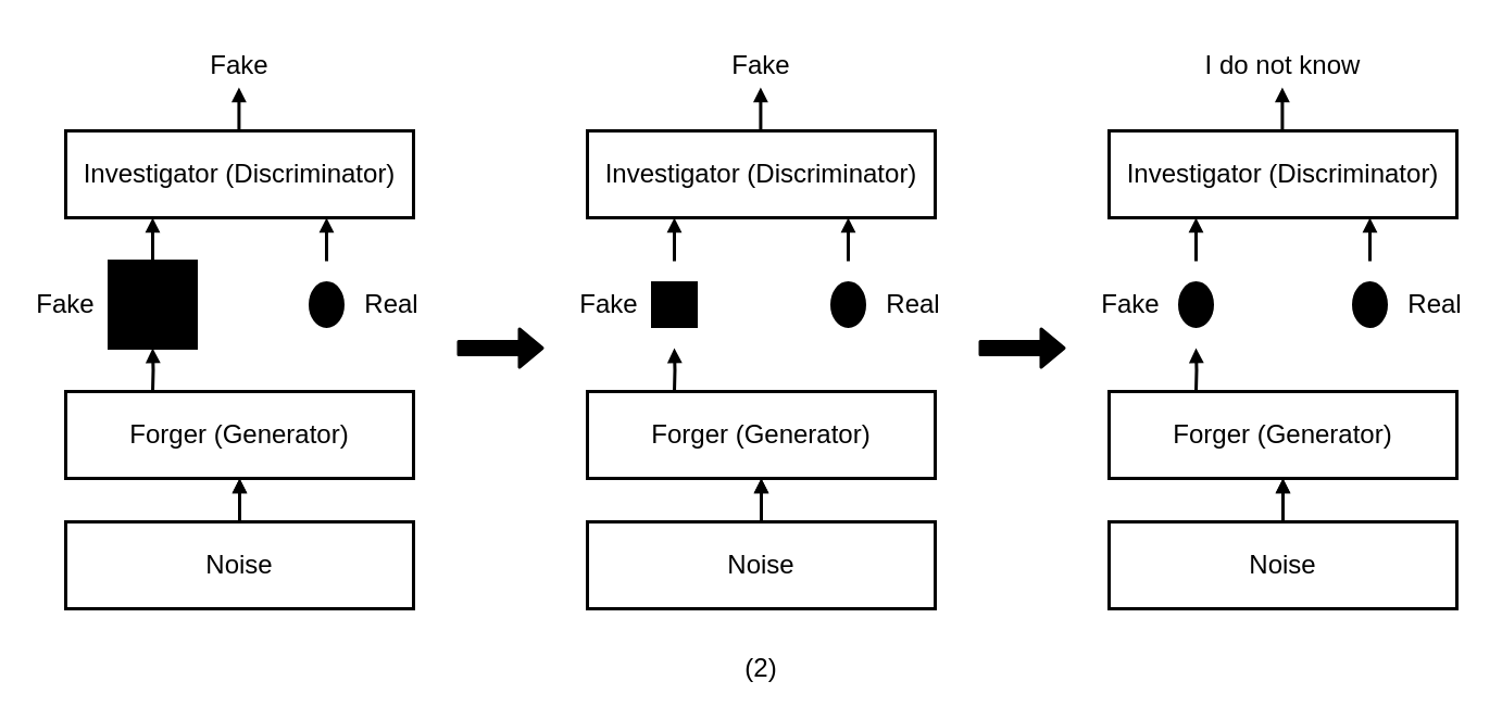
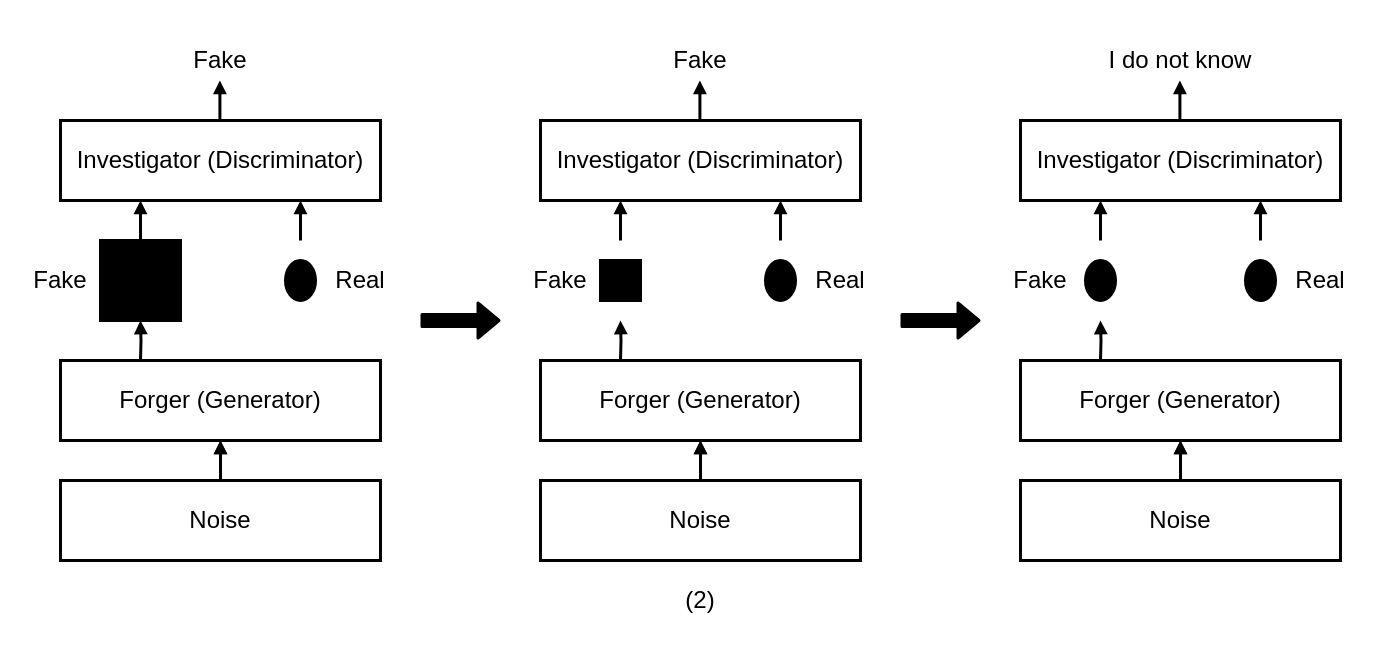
  <mxCell id="0" />
  <mxCell id="1" parent="0" />
  <mxCell id="2" value="" style="rounded=0;whiteSpace=wrap;html=1;strokeWidth=3;" parent="1" vertex="1"><mxGeometry x="60" y="120" width="320" height="80" as="geometry" /></mxCell>
  <mxCell id="3" value="&lt;font style=&quot;font-size: 24px&quot;&gt;Investigator (Discriminator)&lt;/font&gt;" style="text;html=1;strokeColor=none;fillColor=none;align=center;verticalAlign=middle;whiteSpace=wrap;rounded=0;strokeWidth=3;" parent="1" vertex="1"><mxGeometry x="60" y="120" width="320" height="80" as="geometry" /></mxCell>
  <mxCell id="4" value="" style="rounded=0;whiteSpace=wrap;html=1;strokeWidth=3;" parent="1" vertex="1"><mxGeometry x="60" y="360" width="320" height="80" as="geometry" /></mxCell>
  <mxCell id="5" value="&lt;font style=&quot;font-size: 24px&quot;&gt;Forger (Generator)&lt;/font&gt;" style="text;html=1;strokeColor=none;fillColor=none;align=center;verticalAlign=middle;whiteSpace=wrap;rounded=0;strokeWidth=3;" parent="1" vertex="1"><mxGeometry x="60" y="360" width="320" height="80" as="geometry" /></mxCell>
  <mxCell id="6" value="" style="whiteSpace=wrap;html=1;aspect=fixed;strokeWidth=3;fillColor=#000000;" parent="1" vertex="1"><mxGeometry x="100" y="240" width="80" height="80" as="geometry" /></mxCell>
  <mxCell id="7" value="" style="ellipse;whiteSpace=wrap;html=1;strokeWidth=3;rotation=90;fillColor=#000000;" parent="1" vertex="1"><mxGeometry x="280" y="265" width="40" height="30" as="geometry" /></mxCell>
  <mxCell id="8" value="" style="shape=flexArrow;endArrow=classic;html=1;strokeWidth=3;fillColor=#000000;" parent="1" edge="1"><mxGeometry width="50" height="50" relative="1" as="geometry"><mxPoint x="420" y="320" as="sourcePoint" /><mxPoint x="500" y="320" as="targetPoint" /></mxGeometry></mxCell>
  <mxCell id="9" value="" style="rounded=0;whiteSpace=wrap;html=1;strokeWidth=3;" parent="1" vertex="1"><mxGeometry x="60" y="480" width="320" height="80" as="geometry" /></mxCell>
  <mxCell id="10" value="" style="edgeStyle=orthogonalEdgeStyle;rounded=0;orthogonalLoop=1;jettySize=auto;html=1;endArrow=block;endFill=1;strokeWidth=3;fillColor=#000000;" parent="1" source="11" target="5" edge="1"><mxGeometry relative="1" as="geometry" /></mxCell>
  <mxCell id="11" value="&lt;span style=&quot;font-size: 24px&quot;&gt;Noise&lt;/span&gt;" style="text;html=1;strokeColor=none;fillColor=none;align=center;verticalAlign=middle;whiteSpace=wrap;rounded=0;strokeWidth=3;" parent="1" vertex="1"><mxGeometry x="60" y="480" width="320" height="80" as="geometry" /></mxCell>
  <mxCell id="12" value="" style="endArrow=block;html=1;strokeWidth=3;endFill=1;" parent="1" edge="1"><mxGeometry width="50" height="50" relative="1" as="geometry"><mxPoint x="220" y="480" as="sourcePoint" /><mxPoint x="220" y="440" as="targetPoint" /></mxGeometry></mxCell>
  <mxCell id="13" value="&lt;span style=&quot;font-size: 24px&quot;&gt;Fake&lt;/span&gt;" style="text;html=1;strokeColor=none;fillColor=none;align=center;verticalAlign=middle;whiteSpace=wrap;rounded=0;strokeWidth=3;" parent="1" vertex="1"><mxGeometry x="20" y="240" width="80" height="80" as="geometry" /></mxCell>
  <mxCell id="14" value="&lt;span style=&quot;font-size: 24px&quot;&gt;Real&lt;/span&gt;" style="text;html=1;strokeColor=none;fillColor=none;align=center;verticalAlign=middle;whiteSpace=wrap;rounded=0;strokeWidth=3;" parent="1" vertex="1"><mxGeometry x="320" y="240" width="80" height="80" as="geometry" /></mxCell>
  <mxCell id="15" value="&lt;span style=&quot;font-size: 24px&quot;&gt;Fake&lt;/span&gt;" style="text;html=1;strokeColor=none;fillColor=none;align=center;verticalAlign=middle;whiteSpace=wrap;rounded=0;strokeWidth=3;" parent="1" vertex="1"><mxGeometry x="60" y="20" width="320" height="80" as="geometry" /></mxCell>
  <mxCell id="16" value="" style="endArrow=block;html=1;strokeWidth=3;endFill=1;entryX=0.25;entryY=1;entryDx=0;entryDy=0;" parent="1" target="3" edge="1"><mxGeometry width="50" height="50" relative="1" as="geometry"><mxPoint x="140" y="240" as="sourcePoint" /><mxPoint x="149.41" y="170" as="targetPoint" /></mxGeometry></mxCell>
  <mxCell id="17" value="" style="endArrow=block;html=1;strokeWidth=3;endFill=1;entryX=0.25;entryY=1;entryDx=0;entryDy=0;" parent="1" edge="1"><mxGeometry width="50" height="50" relative="1" as="geometry"><mxPoint x="300" y="240" as="sourcePoint" /><mxPoint x="300" y="200" as="targetPoint" /></mxGeometry></mxCell>
  <mxCell id="18" value="" style="edgeStyle=orthogonalEdgeStyle;rounded=0;orthogonalLoop=1;jettySize=auto;html=1;endArrow=block;endFill=1;strokeWidth=3;fillColor=#000000;" parent="1" edge="1"><mxGeometry relative="1" as="geometry"><mxPoint x="140" y="360" as="sourcePoint" /><mxPoint x="140" y="320" as="targetPoint" /></mxGeometry></mxCell>
  <mxCell id="19" value="" style="endArrow=block;html=1;strokeWidth=3;endFill=1;entryX=0.25;entryY=1;entryDx=0;entryDy=0;" parent="1" edge="1"><mxGeometry width="50" height="50" relative="1" as="geometry"><mxPoint x="219.41" y="120" as="sourcePoint" /><mxPoint x="219.41" y="80" as="targetPoint" /></mxGeometry></mxCell>
  <mxCell id="20" value="" style="rounded=0;whiteSpace=wrap;html=1;strokeWidth=3;" parent="1" vertex="1"><mxGeometry x="540" y="120" width="320" height="80" as="geometry" /></mxCell>
  <mxCell id="21" value="&lt;font style=&quot;font-size: 24px&quot;&gt;Investigator (Discriminator)&lt;/font&gt;" style="text;html=1;strokeColor=none;fillColor=none;align=center;verticalAlign=middle;whiteSpace=wrap;rounded=0;strokeWidth=3;" parent="1" vertex="1"><mxGeometry x="540" y="120" width="320" height="80" as="geometry" /></mxCell>
  <mxCell id="22" value="" style="rounded=0;whiteSpace=wrap;html=1;strokeWidth=3;" parent="1" vertex="1"><mxGeometry x="540" y="360" width="320" height="80" as="geometry" /></mxCell>
  <mxCell id="23" value="&lt;font style=&quot;font-size: 24px&quot;&gt;Forger (Generator)&lt;/font&gt;" style="text;html=1;strokeColor=none;fillColor=none;align=center;verticalAlign=middle;whiteSpace=wrap;rounded=0;strokeWidth=3;" parent="1" vertex="1"><mxGeometry x="540" y="360" width="320" height="80" as="geometry" /></mxCell>
  <mxCell id="24" value="" style="whiteSpace=wrap;html=1;aspect=fixed;strokeWidth=3;fillColor=#000000;" parent="1" vertex="1"><mxGeometry x="600" y="260" width="40" height="40" as="geometry" /></mxCell>
  <mxCell id="25" value="" style="ellipse;whiteSpace=wrap;html=1;strokeWidth=3;rotation=90;fillColor=#000000;" parent="1" vertex="1"><mxGeometry x="760" y="265" width="40" height="30" as="geometry" /></mxCell>
  <mxCell id="26" value="" style="shape=flexArrow;endArrow=classic;html=1;strokeWidth=3;fillColor=#000000;" parent="1" edge="1"><mxGeometry width="50" height="50" relative="1" as="geometry"><mxPoint x="900" y="320" as="sourcePoint" /><mxPoint x="980" y="320" as="targetPoint" /></mxGeometry></mxCell>
  <mxCell id="27" value="" style="rounded=0;whiteSpace=wrap;html=1;strokeWidth=3;" parent="1" vertex="1"><mxGeometry x="540" y="480" width="320" height="80" as="geometry" /></mxCell>
  <mxCell id="28" value="" style="edgeStyle=orthogonalEdgeStyle;rounded=0;orthogonalLoop=1;jettySize=auto;html=1;endArrow=block;endFill=1;strokeWidth=3;fillColor=#000000;" parent="1" source="29" target="23" edge="1"><mxGeometry relative="1" as="geometry" /></mxCell>
  <mxCell id="29" value="&lt;span style=&quot;font-size: 24px&quot;&gt;Noise&lt;/span&gt;" style="text;html=1;strokeColor=none;fillColor=none;align=center;verticalAlign=middle;whiteSpace=wrap;rounded=0;strokeWidth=3;" parent="1" vertex="1"><mxGeometry x="540" y="480" width="320" height="80" as="geometry" /></mxCell>
  <mxCell id="30" value="" style="endArrow=block;html=1;strokeWidth=3;endFill=1;" parent="1" edge="1"><mxGeometry width="50" height="50" relative="1" as="geometry"><mxPoint x="700" y="480" as="sourcePoint" /><mxPoint x="700" y="440" as="targetPoint" /></mxGeometry></mxCell>
  <mxCell id="31" value="&lt;span style=&quot;font-size: 24px&quot;&gt;Fake&lt;/span&gt;" style="text;html=1;strokeColor=none;fillColor=none;align=center;verticalAlign=middle;whiteSpace=wrap;rounded=0;strokeWidth=3;" parent="1" vertex="1"><mxGeometry x="520" y="240" width="80" height="80" as="geometry" /></mxCell>
  <mxCell id="32" value="&lt;span style=&quot;font-size: 24px&quot;&gt;Real&lt;/span&gt;" style="text;html=1;strokeColor=none;fillColor=none;align=center;verticalAlign=middle;whiteSpace=wrap;rounded=0;strokeWidth=3;" parent="1" vertex="1"><mxGeometry x="800" y="240" width="80" height="80" as="geometry" /></mxCell>
  <mxCell id="33" value="&lt;span style=&quot;font-size: 24px&quot;&gt;Fake&lt;/span&gt;" style="text;html=1;strokeColor=none;fillColor=none;align=center;verticalAlign=middle;whiteSpace=wrap;rounded=0;strokeWidth=3;" parent="1" vertex="1"><mxGeometry x="540" y="20" width="320" height="80" as="geometry" /></mxCell>
  <mxCell id="34" value="" style="endArrow=block;html=1;strokeWidth=3;endFill=1;entryX=0.25;entryY=1;entryDx=0;entryDy=0;" parent="1" target="21" edge="1"><mxGeometry width="50" height="50" relative="1" as="geometry"><mxPoint x="620" y="240" as="sourcePoint" /><mxPoint x="629.41" y="170" as="targetPoint" /></mxGeometry></mxCell>
  <mxCell id="35" value="" style="endArrow=block;html=1;strokeWidth=3;endFill=1;entryX=0.25;entryY=1;entryDx=0;entryDy=0;" parent="1" edge="1"><mxGeometry width="50" height="50" relative="1" as="geometry"><mxPoint x="780" y="240" as="sourcePoint" /><mxPoint x="780" y="200" as="targetPoint" /></mxGeometry></mxCell>
  <mxCell id="36" value="" style="edgeStyle=orthogonalEdgeStyle;rounded=0;orthogonalLoop=1;jettySize=auto;html=1;endArrow=block;endFill=1;strokeWidth=3;fillColor=#000000;" parent="1" edge="1"><mxGeometry relative="1" as="geometry"><mxPoint x="620" y="360" as="sourcePoint" /><mxPoint x="620" y="320" as="targetPoint" /></mxGeometry></mxCell>
  <mxCell id="37" value="" style="endArrow=block;html=1;strokeWidth=3;endFill=1;entryX=0.25;entryY=1;entryDx=0;entryDy=0;" parent="1" edge="1"><mxGeometry width="50" height="50" relative="1" as="geometry"><mxPoint x="699.41" y="120" as="sourcePoint" /><mxPoint x="699.41" y="80" as="targetPoint" /></mxGeometry></mxCell>
  <mxCell id="38" value="" style="rounded=0;whiteSpace=wrap;html=1;strokeWidth=3;" parent="1" vertex="1"><mxGeometry x="1020" y="120" width="320" height="80" as="geometry" /></mxCell>
  <mxCell id="39" value="&lt;font style=&quot;font-size: 24px&quot;&gt;Investigator (Discriminator)&lt;/font&gt;" style="text;html=1;strokeColor=none;fillColor=none;align=center;verticalAlign=middle;whiteSpace=wrap;rounded=0;strokeWidth=3;" parent="1" vertex="1"><mxGeometry x="1020" y="120" width="320" height="80" as="geometry" /></mxCell>
  <mxCell id="40" value="" style="rounded=0;whiteSpace=wrap;html=1;strokeWidth=3;" parent="1" vertex="1"><mxGeometry x="1020" y="360" width="320" height="80" as="geometry" /></mxCell>
  <mxCell id="41" value="&lt;font style=&quot;font-size: 24px&quot;&gt;Forger (Generator)&lt;/font&gt;" style="text;html=1;strokeColor=none;fillColor=none;align=center;verticalAlign=middle;whiteSpace=wrap;rounded=0;strokeWidth=3;" parent="1" vertex="1"><mxGeometry x="1020" y="360" width="320" height="80" as="geometry" /></mxCell>
  <mxCell id="42" value="" style="ellipse;whiteSpace=wrap;html=1;strokeWidth=3;rotation=90;fillColor=#000000;" parent="1" vertex="1"><mxGeometry x="1240" y="265" width="40" height="30" as="geometry" /></mxCell>
  <mxCell id="43" value="" style="rounded=0;whiteSpace=wrap;html=1;strokeWidth=3;" parent="1" vertex="1"><mxGeometry x="1020" y="480" width="320" height="80" as="geometry" /></mxCell>
  <mxCell id="44" value="" style="edgeStyle=orthogonalEdgeStyle;rounded=0;orthogonalLoop=1;jettySize=auto;html=1;endArrow=block;endFill=1;strokeWidth=3;fillColor=#000000;" parent="1" source="45" target="41" edge="1"><mxGeometry relative="1" as="geometry" /></mxCell>
  <mxCell id="45" value="&lt;span style=&quot;font-size: 24px&quot;&gt;Noise&lt;/span&gt;" style="text;html=1;strokeColor=none;fillColor=none;align=center;verticalAlign=middle;whiteSpace=wrap;rounded=0;strokeWidth=3;" parent="1" vertex="1"><mxGeometry x="1020" y="480" width="320" height="80" as="geometry" /></mxCell>
  <mxCell id="46" value="" style="endArrow=block;html=1;strokeWidth=3;endFill=1;" parent="1" edge="1"><mxGeometry width="50" height="50" relative="1" as="geometry"><mxPoint x="1180" y="480" as="sourcePoint" /><mxPoint x="1180" y="440" as="targetPoint" /></mxGeometry></mxCell>
  <mxCell id="47" value="&lt;span style=&quot;font-size: 24px&quot;&gt;Fake&lt;/span&gt;" style="text;html=1;strokeColor=none;fillColor=none;align=center;verticalAlign=middle;whiteSpace=wrap;rounded=0;strokeWidth=3;" parent="1" vertex="1"><mxGeometry x="1000" y="240" width="80" height="80" as="geometry" /></mxCell>
  <mxCell id="48" value="&lt;span style=&quot;font-size: 24px&quot;&gt;Real&lt;/span&gt;" style="text;html=1;strokeColor=none;fillColor=none;align=center;verticalAlign=middle;whiteSpace=wrap;rounded=0;strokeWidth=3;" parent="1" vertex="1"><mxGeometry x="1280" y="240" width="80" height="80" as="geometry" /></mxCell>
  <mxCell id="49" value="&lt;span style=&quot;font-size: 24px&quot;&gt;I do not know&lt;/span&gt;" style="text;html=1;strokeColor=none;fillColor=none;align=center;verticalAlign=middle;whiteSpace=wrap;rounded=0;strokeWidth=3;" parent="1" vertex="1"><mxGeometry x="1020" y="20" width="320" height="80" as="geometry" /></mxCell>
  <mxCell id="50" value="" style="endArrow=block;html=1;strokeWidth=3;endFill=1;entryX=0.25;entryY=1;entryDx=0;entryDy=0;" parent="1" target="39" edge="1"><mxGeometry width="50" height="50" relative="1" as="geometry"><mxPoint x="1100" y="240" as="sourcePoint" /><mxPoint x="1109.41" y="170" as="targetPoint" /></mxGeometry></mxCell>
  <mxCell id="51" value="" style="endArrow=block;html=1;strokeWidth=3;endFill=1;entryX=0.25;entryY=1;entryDx=0;entryDy=0;" parent="1" edge="1"><mxGeometry width="50" height="50" relative="1" as="geometry"><mxPoint x="1260" y="240" as="sourcePoint" /><mxPoint x="1260" y="200" as="targetPoint" /></mxGeometry></mxCell>
  <mxCell id="52" value="" style="edgeStyle=orthogonalEdgeStyle;rounded=0;orthogonalLoop=1;jettySize=auto;html=1;endArrow=block;endFill=1;strokeWidth=3;fillColor=#000000;" parent="1" edge="1"><mxGeometry relative="1" as="geometry"><mxPoint x="1100" y="360" as="sourcePoint" /><mxPoint x="1100" y="320" as="targetPoint" /></mxGeometry></mxCell>
  <mxCell id="53" value="" style="endArrow=block;html=1;strokeWidth=3;endFill=1;entryX=0.25;entryY=1;entryDx=0;entryDy=0;" parent="1" edge="1"><mxGeometry width="50" height="50" relative="1" as="geometry"><mxPoint x="1179.41" y="120" as="sourcePoint" /><mxPoint x="1179.41" y="80" as="targetPoint" /></mxGeometry></mxCell>
  <mxCell id="54" value="" style="ellipse;whiteSpace=wrap;html=1;strokeWidth=3;rotation=90;fillColor=#000000;" parent="1" vertex="1"><mxGeometry x="1080" y="265" width="40" height="30" as="geometry" /></mxCell>
- <mxCell id="55" value="&lt;span style=&quot;font-size: 24px&quot;&gt;(2)&lt;/span&gt;" style="text;html=1;strokeColor=none;fillColor=none;align=center;verticalAlign=middle;whiteSpace=wrap;rounded=0;strokeWidth=3;" parent="1" vertex="1"><mxGeometry x="540" y="575" width="320" height="80" as="geometry" /></mxCell>
+ <mxCell id="55" value="&lt;span style=&quot;font-size: 24px&quot;&gt;(2)&lt;/span&gt;" style="text;html=1;strokeColor=none;fillColor=none;align=center;verticalAlign=middle;whiteSpace=wrap;rounded=0;strokeWidth=3;" parent="1" vertex="1"><mxGeometry x="540" y="560" width="320" height="80" as="geometry" /></mxCell>
